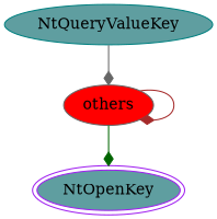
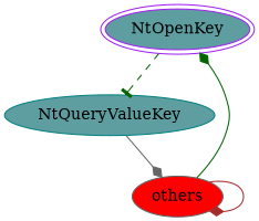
  digraph {
    node [fillcolor=cadetblue style=filled]
    edge [color=darkgreen style=solid arrowhead=diamond]
    n1 [label=NtOpenKey peripheries=2 color=purple]
    n2 [label=NtQueryValueKey color=teal]
    n3 [fillcolor=red label=others color=gray40]
+   n1 -> n2 [style=dashed arrowhead=tee]
    n2 -> n3 [color=gray40]
    n3 -> n1
    n3 -> n3 [color=brown]
  }
